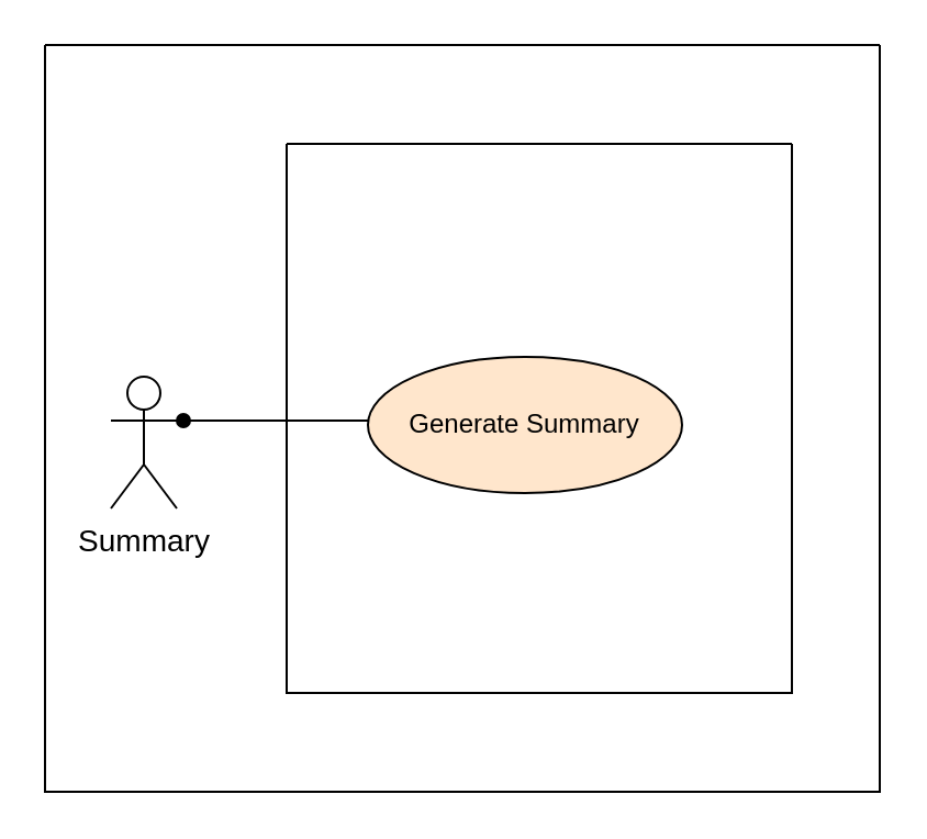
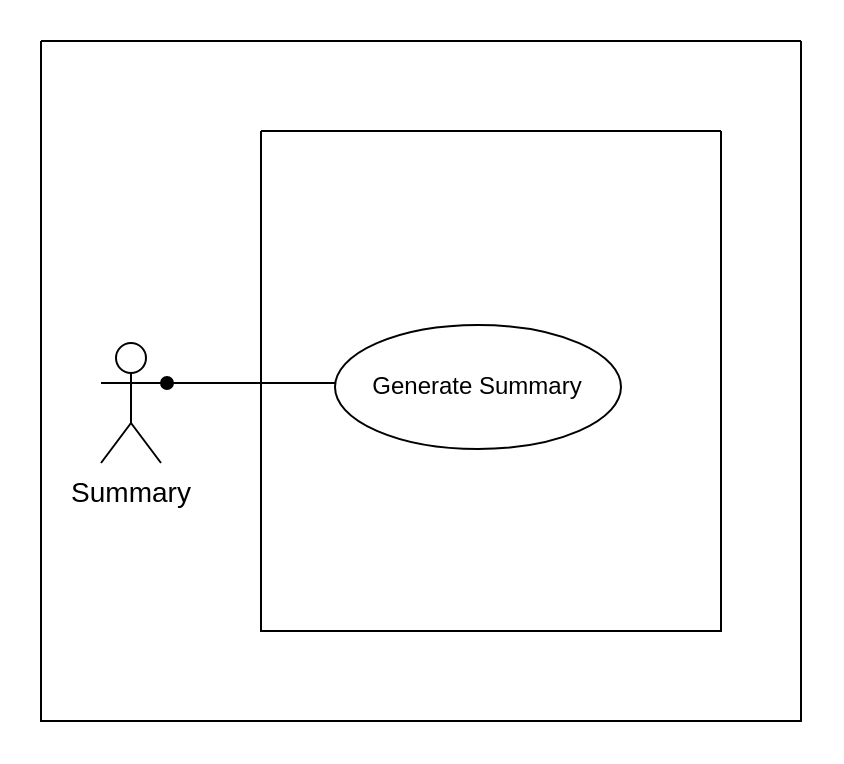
  <mxCell id="0" />
  <mxCell id="1" parent="0" />
  <mxCell id="2" value="" style="endArrow=none;html=1;rounded=0;startArrow=oval;startFill=1;exitX=1;exitY=0.333;exitDx=0;exitDy=0;exitPerimeter=0;" edge="1" parent="1"><mxGeometry width="50" height="50" relative="1" as="geometry"><mxPoint x="83" y="191" as="sourcePoint" /><mxPoint x="168" y="191" as="targetPoint" /></mxGeometry></mxCell>
- <mxCell id="3" value="&lt;div&gt;Generate Summary&lt;/div&gt;" style="ellipse;whiteSpace=wrap;html=1;fillColor=#ffe6cc;" vertex="1" parent="1"><mxGeometry x="167" y="162" width="143" height="62" as="geometry" /></mxCell>
+ <mxCell id="3" value="&lt;div&gt;Generate Summary&lt;/div&gt;" style="ellipse;whiteSpace=wrap;html=1;" vertex="1" parent="1"><mxGeometry x="167" y="162" width="143" height="62" as="geometry" /></mxCell>
  <mxCell id="4" value="" style="swimlane;startSize=0;container=0;" vertex="1" parent="1"><mxGeometry x="20" y="20" width="380" height="340" as="geometry" /></mxCell>
  <mxCell id="5" value="Summary" style="shape=umlActor;verticalLabelPosition=bottom;verticalAlign=top;html=1;fontSize=14;" vertex="1" parent="4"><mxGeometry x="30" y="151" width="30" height="60" as="geometry" /></mxCell>
  <mxCell id="6" value="" style="swimlane;startSize=0;" vertex="1" parent="4"><mxGeometry x="110" y="45" width="230" height="250" as="geometry" /></mxCell>
